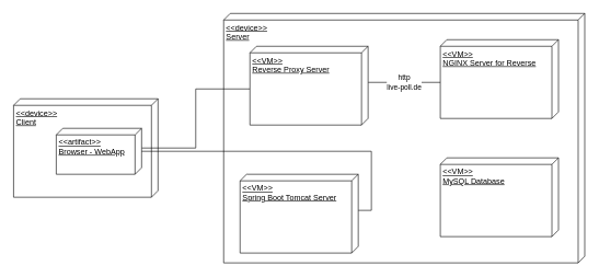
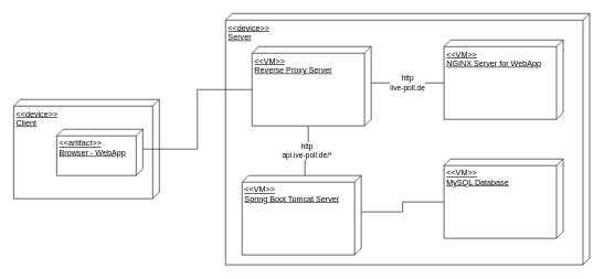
  <mxCell id="0" />
  <mxCell id="1" parent="0" />
  <mxCell id="2" value="&amp;lt;&amp;lt;device&amp;gt;&amp;gt;&lt;br&gt;Client" style="verticalAlign=top;align=left;spacingTop=8;spacingLeft=2;spacingRight=12;shape=cube;size=10;direction=south;fontStyle=4;html=1;" vertex="1" parent="1"><mxGeometry x="20" y="150" width="220" height="150" as="geometry" /></mxCell>
  <mxCell id="3" value="&amp;lt;&amp;lt;device&amp;gt;&amp;gt;&lt;br&gt;Server" style="verticalAlign=top;align=left;spacingTop=8;spacingLeft=2;spacingRight=12;shape=cube;size=10;direction=south;fontStyle=4;html=1;" vertex="1" parent="1"><mxGeometry x="340" y="20" width="550" height="380" as="geometry" /></mxCell>
  <mxCell id="4" style="edgeStyle=orthogonalEdgeStyle;rounded=0;orthogonalLoop=1;jettySize=auto;html=1;exitX=0;exitY=0;exitDx=30;exitDy=0;exitPerimeter=0;endArrow=none;endFill=0;entryX=0;entryY=0;entryDx=65;entryDy=180;entryPerimeter=0;" edge="1" parent="1" source="5" target="12"><mxGeometry relative="1" as="geometry"><mxPoint x="360" y="140" as="targetPoint" /></mxGeometry></mxCell>
  <mxCell id="5" value="&amp;lt;&amp;lt;artifact&amp;gt;&amp;gt;&lt;br&gt;Browser - WebApp" style="verticalAlign=top;align=left;spacingTop=8;spacingLeft=2;spacingRight=12;shape=cube;size=10;direction=south;fontStyle=4;html=1;" vertex="1" parent="1"><mxGeometry x="85" y="195" width="130" height="70" as="geometry" /></mxCell>
- <mxCell id="6" style="edgeStyle=orthogonalEdgeStyle;rounded=0;orthogonalLoop=1;jettySize=auto;html=1;exitX=0;exitY=0;exitDx=55;exitDy=0;exitPerimeter=0;endArrow=none;endFill=0;" edge="1" parent="1" source="7" target="5"><mxGeometry relative="1" as="geometry" /></mxCell>
+ <mxCell id="6" style="edgeStyle=orthogonalEdgeStyle;rounded=0;orthogonalLoop=1;jettySize=auto;html=1;exitX=0;exitY=0;exitDx=55;exitDy=0;exitPerimeter=0;entryX=0;entryY=0;entryDx=65;entryDy=180;entryPerimeter=0;endArrow=none;endFill=0;" edge="1" parent="1" source="7" target="8"><mxGeometry relative="1" as="geometry" /></mxCell>
  <mxCell id="7" value="&amp;lt;&amp;lt;VM&amp;gt;&amp;gt;&lt;br&gt;Spring Boot Tomcat Server" style="verticalAlign=top;align=left;spacingTop=8;spacingLeft=2;spacingRight=12;shape=cube;size=10;direction=south;fontStyle=4;html=1;" vertex="1" parent="1"><mxGeometry x="365" y="265" width="180" height="120" as="geometry" /></mxCell>
  <mxCell id="8" value="&amp;lt;&amp;lt;VM&amp;gt;&amp;gt;&lt;br&gt;MySQL Database" style="verticalAlign=top;align=left;spacingTop=8;spacingLeft=2;spacingRight=12;shape=cube;size=10;direction=south;fontStyle=4;html=1;" vertex="1" parent="1"><mxGeometry x="670" y="240" width="180" height="120" as="geometry" /></mxCell>
- <mxCell id="9" value="&amp;lt;&amp;lt;VM&amp;gt;&amp;gt;&lt;br&gt;NGINX Server for Reverse" style="verticalAlign=top;align=left;spacingTop=8;spacingLeft=2;spacingRight=12;shape=cube;size=10;direction=south;fontStyle=4;html=1;" vertex="1" parent="1"><mxGeometry x="670" y="60" width="180" height="120" as="geometry" /></mxCell>
+ <mxCell id="9" value="&amp;lt;&amp;lt;VM&amp;gt;&amp;gt;&lt;br&gt;NGINX Server for WebApp" style="verticalAlign=top;align=left;spacingTop=8;spacingLeft=2;spacingRight=12;shape=cube;size=10;direction=south;fontStyle=4;html=1;" vertex="1" parent="1"><mxGeometry x="670" y="60" width="180" height="120" as="geometry" /></mxCell>
  <mxCell id="10" value="http&lt;br&gt;live-poll.de" style="edgeStyle=orthogonalEdgeStyle;rounded=0;orthogonalLoop=1;jettySize=auto;html=1;exitX=0;exitY=0;exitDx=55;exitDy=0;exitPerimeter=0;entryX=0;entryY=0;entryDx=65;entryDy=180;entryPerimeter=0;endArrow=none;endFill=0;" edge="1" parent="1"><mxGeometry relative="1" as="geometry"><mxPoint x="560" y="125" as="sourcePoint" /><mxPoint x="670" y="125" as="targetPoint" /></mxGeometry></mxCell>
+ <mxCell id="11" value="http&lt;br&gt;api.ive-poll.de/*" style="edgeStyle=orthogonalEdgeStyle;rounded=0;orthogonalLoop=1;jettySize=auto;html=1;exitX=0;exitY=0;exitDx=120;exitDy=95;exitPerimeter=0;entryX=0;entryY=0;entryDx=0;entryDy=85;entryPerimeter=0;endArrow=none;endFill=0;" edge="1" parent="1" source="12" target="7"><mxGeometry relative="1" as="geometry" /></mxCell>
  <mxCell id="12" value="&amp;lt;&amp;lt;VM&amp;gt;&amp;gt;&lt;br&gt;Reverse Proxy Server" style="verticalAlign=top;align=left;spacingTop=8;spacingLeft=2;spacingRight=12;shape=cube;size=10;direction=south;fontStyle=4;html=1;" vertex="1" parent="1"><mxGeometry x="380" y="70" width="180" height="120" as="geometry" /></mxCell>
